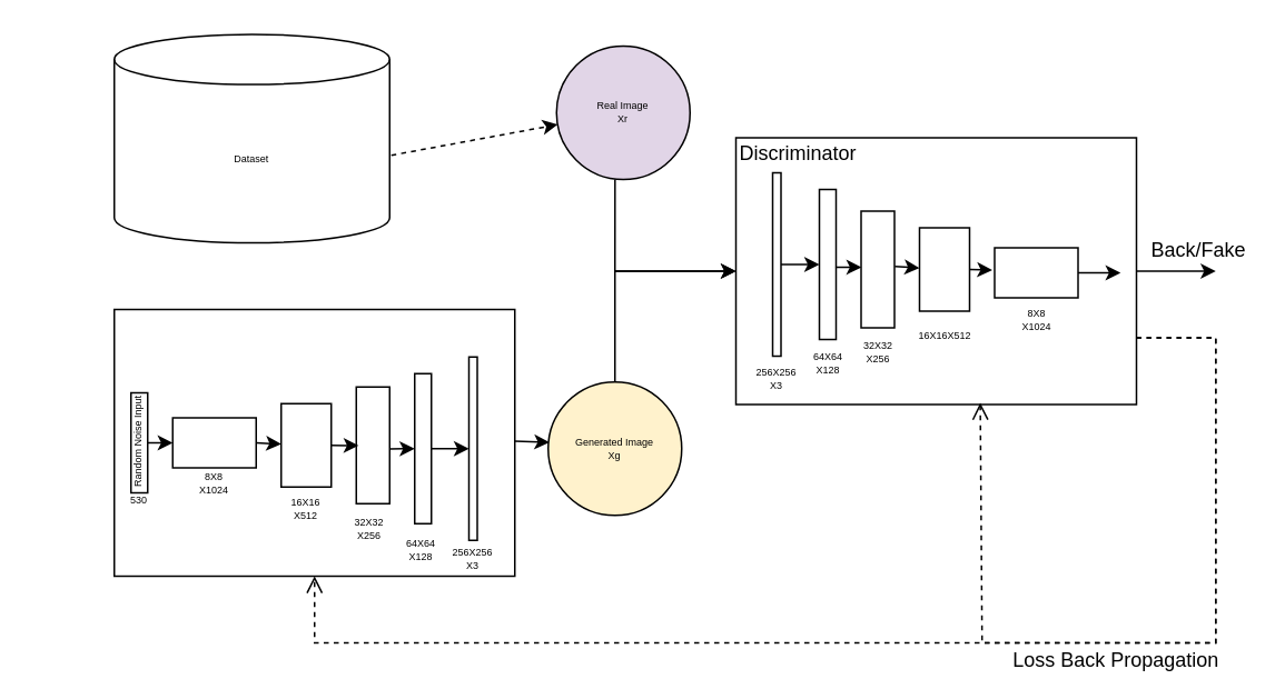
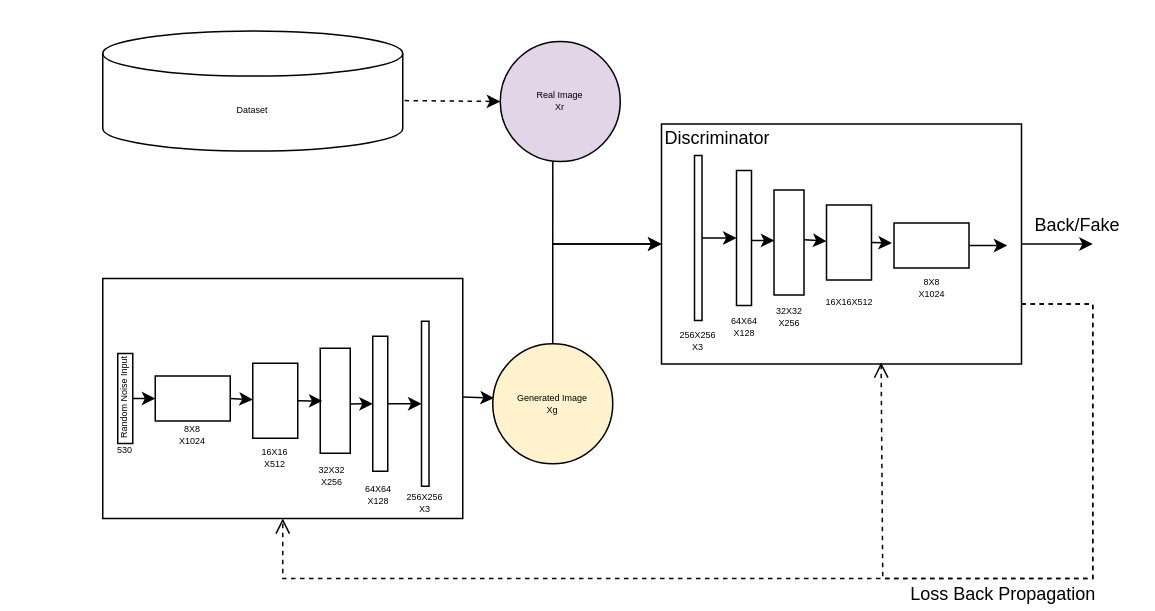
  <mxCell id="0" />
  <mxCell id="1" parent="0" />
  <mxCell id="2" value="" style="rounded=0;whiteSpace=wrap;html=1;" vertex="1" parent="1"><mxGeometry x="68" y="185" width="240" height="160" as="geometry" /></mxCell>
  <mxCell id="3" value="" style="rounded=0;whiteSpace=wrap;html=1;" vertex="1" parent="1"><mxGeometry x="78" y="235" width="10" height="60" as="geometry" /></mxCell>
  <mxCell id="4" value="&lt;font style=&quot;font-size: 6px;&quot;&gt;Random Noise Input&lt;/font&gt;" style="text;html=1;strokeColor=none;fillColor=none;align=center;verticalAlign=middle;whiteSpace=wrap;rounded=0;rotation=-90;" vertex="1" parent="1"><mxGeometry x="20.5" y="252.5" width="120" height="25" as="geometry" /></mxCell>
  <mxCell id="5" value="530" style="text;html=1;strokeColor=none;fillColor=none;align=center;verticalAlign=middle;whiteSpace=wrap;rounded=0;fontSize=6;" vertex="1" parent="1"><mxGeometry x="53" y="285" width="60" height="30" as="geometry" /></mxCell>
  <mxCell id="6" value="" style="rounded=0;whiteSpace=wrap;html=1;fontSize=6;" vertex="1" parent="1"><mxGeometry x="103" y="250" width="50" height="30" as="geometry" /></mxCell>
  <mxCell id="7" value="8X8&lt;br&gt;X1024" style="text;html=1;strokeColor=none;fillColor=none;align=center;verticalAlign=middle;whiteSpace=wrap;rounded=0;fontSize=6;" vertex="1" parent="1"><mxGeometry x="98" y="275" width="60" height="30" as="geometry" /></mxCell>
  <mxCell id="8" value="" style="rounded=0;whiteSpace=wrap;html=1;fontSize=6;" vertex="1" parent="1"><mxGeometry x="168" y="241.5" width="30" height="50" as="geometry" /></mxCell>
  <mxCell id="9" value="16X16&lt;br&gt;X512" style="text;html=1;strokeColor=none;fillColor=none;align=center;verticalAlign=middle;whiteSpace=wrap;rounded=0;fontSize=6;" vertex="1" parent="1"><mxGeometry x="153" y="290" width="60" height="30" as="geometry" /></mxCell>
  <mxCell id="10" value="" style="rounded=0;whiteSpace=wrap;html=1;fontSize=6;" vertex="1" parent="1"><mxGeometry x="213" y="231.5" width="20" height="70" as="geometry" /></mxCell>
  <mxCell id="11" value="32X32&lt;br&gt;X256" style="text;html=1;strokeColor=none;fillColor=none;align=center;verticalAlign=middle;whiteSpace=wrap;rounded=0;fontSize=6;" vertex="1" parent="1"><mxGeometry x="191" y="302" width="60" height="30" as="geometry" /></mxCell>
  <mxCell id="12" value="" style="rounded=0;whiteSpace=wrap;html=1;fontSize=6;" vertex="1" parent="1"><mxGeometry x="248" y="223.5" width="10" height="90" as="geometry" /></mxCell>
  <mxCell id="13" value="64X64&lt;br&gt;X128" style="text;html=1;strokeColor=none;fillColor=none;align=center;verticalAlign=middle;whiteSpace=wrap;rounded=0;fontSize=6;" vertex="1" parent="1"><mxGeometry x="221.5" y="315" width="60" height="30" as="geometry" /></mxCell>
  <mxCell id="14" value="" style="rounded=0;whiteSpace=wrap;html=1;fontSize=6;" vertex="1" parent="1"><mxGeometry x="280.5" y="213.5" width="5" height="110" as="geometry" /></mxCell>
  <mxCell id="15" value="256X256&lt;br&gt;X3" style="text;html=1;strokeColor=none;fillColor=none;align=center;verticalAlign=middle;whiteSpace=wrap;rounded=0;fontSize=6;" vertex="1" parent="1"><mxGeometry x="252.5" y="320" width="60" height="30" as="geometry" /></mxCell>
  <mxCell id="16" value="" style="endArrow=classic;html=1;rounded=0;fontSize=6;exitX=0.5;exitY=0.8;exitDx=0;exitDy=0;exitPerimeter=0;" edge="1" parent="1" source="4" target="6"><mxGeometry width="50" height="50" relative="1" as="geometry"><mxPoint x="168" y="295" as="sourcePoint" /><mxPoint x="218" y="245" as="targetPoint" /></mxGeometry></mxCell>
  <mxCell id="17" value="" style="endArrow=classic;html=1;rounded=0;fontSize=6;exitX=1;exitY=0.5;exitDx=0;exitDy=0;" edge="1" parent="1" source="6" target="8"><mxGeometry width="50" height="50" relative="1" as="geometry"><mxPoint x="168" y="295" as="sourcePoint" /><mxPoint x="218" y="245" as="targetPoint" /></mxGeometry></mxCell>
  <mxCell id="18" value="" style="endArrow=classic;html=1;rounded=0;fontSize=6;exitX=1;exitY=0.5;exitDx=0;exitDy=0;entryX=0.072;entryY=0.502;entryDx=0;entryDy=0;entryPerimeter=0;" edge="1" parent="1" target="10"><mxGeometry width="50" height="50" relative="1" as="geometry"><mxPoint x="198" y="266.5" as="sourcePoint" /><mxPoint x="208" y="267.5" as="targetPoint" /></mxGeometry></mxCell>
  <mxCell id="19" value="" style="endArrow=classic;html=1;rounded=0;fontSize=6;exitX=0.994;exitY=0.53;exitDx=0;exitDy=0;exitPerimeter=0;entryX=0;entryY=0.5;entryDx=0;entryDy=0;" edge="1" parent="1" source="10" target="12"><mxGeometry width="50" height="50" relative="1" as="geometry"><mxPoint x="168" y="295" as="sourcePoint" /><mxPoint x="218" y="245" as="targetPoint" /></mxGeometry></mxCell>
  <mxCell id="20" value="" style="endArrow=classic;html=1;rounded=0;fontSize=6;exitX=1;exitY=0.5;exitDx=0;exitDy=0;entryX=0;entryY=0.5;entryDx=0;entryDy=0;" edge="1" parent="1" source="12" target="14"><mxGeometry width="50" height="50" relative="1" as="geometry"><mxPoint x="168" y="295" as="sourcePoint" /><mxPoint x="218" y="245" as="targetPoint" /></mxGeometry></mxCell>
  <mxCell id="21" value="" style="group;rotation=-180;" vertex="1" connectable="0" parent="1"><mxGeometry x="435.5" y="77" width="244.5" height="165" as="geometry" /></mxCell>
  <mxCell id="22" value="" style="rounded=0;whiteSpace=wrap;html=1;rotation=-180;" vertex="1" parent="21"><mxGeometry x="5" y="5" width="240" height="160" as="geometry" /></mxCell>
  <mxCell id="23" value="Discriminator" style="text;html=1;strokeColor=none;fillColor=none;align=center;verticalAlign=middle;whiteSpace=wrap;rounded=0;rotation=0;" vertex="1" parent="21"><mxGeometry x="12.5" width="60" height="30" as="geometry" /></mxCell>
  <mxCell id="24" value="" style="rounded=0;whiteSpace=wrap;html=1;fontSize=6;rotation=-180;" vertex="1" parent="21"><mxGeometry x="160" y="71" width="50" height="30" as="geometry" /></mxCell>
  <mxCell id="25" value="8X8&lt;br&gt;X1024" style="text;html=1;strokeColor=none;fillColor=none;align=center;verticalAlign=middle;whiteSpace=wrap;rounded=0;fontSize=6;rotation=0;" vertex="1" parent="21"><mxGeometry x="155" y="100" width="60" height="30" as="geometry" /></mxCell>
  <mxCell id="26" value="" style="rounded=0;whiteSpace=wrap;html=1;fontSize=6;rotation=-180;" vertex="1" parent="21"><mxGeometry x="115" y="59" width="30" height="50" as="geometry" /></mxCell>
  <mxCell id="27" value="" style="rounded=0;whiteSpace=wrap;html=1;fontSize=6;rotation=-180;" vertex="1" parent="21"><mxGeometry x="80" y="49" width="20" height="70" as="geometry" /></mxCell>
  <mxCell id="28" value="32X32&lt;br&gt;X256" style="text;html=1;strokeColor=none;fillColor=none;align=center;verticalAlign=middle;whiteSpace=wrap;rounded=0;fontSize=6;rotation=0;" vertex="1" parent="21"><mxGeometry x="60" y="119" width="60" height="30" as="geometry" /></mxCell>
  <mxCell id="29" value="" style="rounded=0;whiteSpace=wrap;html=1;fontSize=6;rotation=-180;" vertex="1" parent="21"><mxGeometry x="55" y="36" width="10" height="90" as="geometry" /></mxCell>
  <mxCell id="30" value="64X64&lt;br&gt;X128" style="text;html=1;strokeColor=none;fillColor=none;align=center;verticalAlign=middle;whiteSpace=wrap;rounded=0;fontSize=6;rotation=0;" vertex="1" parent="21"><mxGeometry x="30" y="126" width="60" height="30" as="geometry" /></mxCell>
  <mxCell id="31" value="" style="rounded=0;whiteSpace=wrap;html=1;fontSize=6;rotation=-180;" vertex="1" parent="21"><mxGeometry x="27" y="26" width="5" height="110" as="geometry" /></mxCell>
  <mxCell id="32" value="256X256&lt;br&gt;X3" style="text;html=1;strokeColor=none;fillColor=none;align=center;verticalAlign=middle;whiteSpace=wrap;rounded=0;fontSize=6;rotation=0;" vertex="1" parent="21"><mxGeometry x="-0.5" y="135" width="60" height="30" as="geometry" /></mxCell>
  <mxCell id="33" value="" style="endArrow=classic;html=1;rounded=0;fontSize=6;exitX=0;exitY=0.5;exitDx=0;exitDy=0;" edge="1" parent="21" source="31" target="29"><mxGeometry width="50" height="50" relative="1" as="geometry"><mxPoint x="92.5" y="115" as="sourcePoint" /><mxPoint x="142.5" y="65" as="targetPoint" /></mxGeometry></mxCell>
  <mxCell id="34" value="" style="endArrow=classic;html=1;rounded=0;fontSize=6;exitX=0.036;exitY=0.482;exitDx=0;exitDy=0;exitPerimeter=0;entryX=0.989;entryY=0.519;entryDx=0;entryDy=0;entryPerimeter=0;" edge="1" parent="21" source="29" target="27"><mxGeometry width="50" height="50" relative="1" as="geometry"><mxPoint x="42" y="91" as="sourcePoint" /><mxPoint x="65" y="91" as="targetPoint" /></mxGeometry></mxCell>
  <mxCell id="35" value="" style="endArrow=classic;html=1;rounded=0;fontSize=6;exitX=-0.011;exitY=0.526;exitDx=0;exitDy=0;exitPerimeter=0;" edge="1" parent="21" source="27" target="26"><mxGeometry width="50" height="50" relative="1" as="geometry"><mxPoint x="110.75" y="82.38" as="sourcePoint" /><mxPoint x="112.5" y="82" as="targetPoint" /></mxGeometry></mxCell>
  <mxCell id="36" value="" style="endArrow=classic;html=1;rounded=0;fontSize=6;exitX=0;exitY=0.5;exitDx=0;exitDy=0;entryX=1.028;entryY=0.555;entryDx=0;entryDy=0;entryPerimeter=0;" edge="1" parent="21" source="26" target="24"><mxGeometry width="50" height="50" relative="1" as="geometry"><mxPoint x="155" y="83.88" as="sourcePoint" /><mxPoint x="178" y="83.88" as="targetPoint" /></mxGeometry></mxCell>
  <mxCell id="37" value="" style="endArrow=classic;html=1;rounded=0;fontSize=6;exitX=0;exitY=0.5;exitDx=0;exitDy=0;" edge="1" parent="21" source="24"><mxGeometry width="50" height="50" relative="1" as="geometry"><mxPoint x="215" y="85.88" as="sourcePoint" /><mxPoint x="235.5" y="86" as="targetPoint" /></mxGeometry></mxCell>
  <mxCell id="38" value="16X16X512" style="text;html=1;strokeColor=none;fillColor=none;align=center;verticalAlign=middle;whiteSpace=wrap;rounded=0;fontSize=6;rotation=0;" vertex="1" parent="21"><mxGeometry x="100" y="109" width="60" height="30" as="geometry" /></mxCell>
  <mxCell id="39" value="" style="html=1;verticalAlign=bottom;endArrow=open;dashed=1;endSize=8;rounded=0;fontSize=12;exitX=0;exitY=0.25;exitDx=0;exitDy=0;entryX=0.39;entryY=0.006;entryDx=0;entryDy=0;entryPerimeter=0;" edge="1" parent="21" source="22" target="22"><mxGeometry relative="1" as="geometry"><mxPoint x="22.5" y="148" as="sourcePoint" /><mxPoint x="-57.5" y="148" as="targetPoint" /><Array as="points"><mxPoint x="292.5" y="125" /><mxPoint x="292.5" y="308" /><mxPoint x="152.5" y="308" /></Array></mxGeometry></mxCell>
- <mxCell id="40" value="Dataset" style="shape=cylinder3;whiteSpace=wrap;html=1;boundedLbl=1;backgroundOutline=1;size=15;fontSize=6;" vertex="1" parent="1"><mxGeometry x="68" y="20" width="165" height="125" as="geometry" /></mxCell>
+ <mxCell id="40" value="Dataset" style="shape=cylinder3;whiteSpace=wrap;html=1;boundedLbl=1;backgroundOutline=1;size=15;fontSize=6;" vertex="1" parent="1"><mxGeometry x="68" y="20" width="200" height="80" as="geometry" /></mxCell>
  <mxCell id="41" value="Generated Image&lt;br&gt;Xg" style="ellipse;whiteSpace=wrap;html=1;aspect=fixed;fontSize=6;fillColor=#fff2cc;" vertex="1" parent="1"><mxGeometry x="328" y="228.5" width="80" height="80" as="geometry" /></mxCell>
  <mxCell id="42" value="Real Image&lt;br&gt;Xr" style="ellipse;whiteSpace=wrap;html=1;aspect=fixed;fontSize=6;fillColor=#e1d5e7;" vertex="1" parent="1"><mxGeometry x="333" y="27" width="80" height="80" as="geometry" /></mxCell>
  <mxCell id="43" value="" style="endArrow=classic;html=1;rounded=0;fontSize=6;exitX=1;exitY=0.5;exitDx=0;exitDy=0;entryX=0.009;entryY=0.453;entryDx=0;entryDy=0;entryPerimeter=0;" edge="1" parent="1" target="41"><mxGeometry width="50" height="50" relative="1" as="geometry"><mxPoint x="308" y="264" as="sourcePoint" /><mxPoint x="328.303" y="266.585" as="targetPoint" /></mxGeometry></mxCell>
  <mxCell id="44" value="" style="endArrow=classic;html=1;rounded=0;fontSize=6;exitX=1.006;exitY=0.58;exitDx=0;exitDy=0;exitPerimeter=0;dashed=1;" edge="1" parent="1" source="40" target="42"><mxGeometry width="50" height="50" relative="1" as="geometry"><mxPoint x="408" y="185" as="sourcePoint" /><mxPoint x="458" y="135" as="targetPoint" /></mxGeometry></mxCell>
  <mxCell id="45" value="" style="endArrow=classic;html=1;rounded=0;fontSize=6;exitX=0.5;exitY=0;exitDx=0;exitDy=0;entryX=1;entryY=0.5;entryDx=0;entryDy=0;" edge="1" parent="1" source="41" target="22"><mxGeometry width="50" height="50" relative="1" as="geometry"><mxPoint x="408" y="185" as="sourcePoint" /><mxPoint x="458" y="135" as="targetPoint" /><Array as="points"><mxPoint x="368" y="162" /></Array></mxGeometry></mxCell>
  <mxCell id="46" value="" style="endArrow=classic;html=1;rounded=0;fontSize=6;exitX=0.438;exitY=1;exitDx=0;exitDy=0;exitPerimeter=0;entryX=1;entryY=0.5;entryDx=0;entryDy=0;" edge="1" parent="1" source="42" target="22"><mxGeometry width="50" height="50" relative="1" as="geometry"><mxPoint x="408" y="185" as="sourcePoint" /><mxPoint x="458" y="135" as="targetPoint" /><Array as="points"><mxPoint x="368" y="162" /></Array></mxGeometry></mxCell>
  <mxCell id="47" value="" style="endArrow=classic;html=1;rounded=0;fontSize=6;exitX=0;exitY=0.5;exitDx=0;exitDy=0;" edge="1" parent="1" source="22"><mxGeometry width="50" height="50" relative="1" as="geometry"><mxPoint x="398" y="255" as="sourcePoint" /><mxPoint x="728" y="162" as="targetPoint" /></mxGeometry></mxCell>
  <mxCell id="48" value="&lt;font style=&quot;font-size: 12px;&quot;&gt;Back/Fake&lt;/font&gt;" style="text;html=1;strokeColor=none;fillColor=none;align=center;verticalAlign=middle;whiteSpace=wrap;rounded=0;fontSize=6;" vertex="1" parent="1"><mxGeometry x="688" y="135" width="60" height="30" as="geometry" /></mxCell>
  <mxCell id="49" value="Loss Back Propagation" style="html=1;verticalAlign=bottom;endArrow=open;dashed=1;endSize=8;rounded=0;fontSize=12;exitX=0;exitY=0.25;exitDx=0;exitDy=0;entryX=0.5;entryY=1;entryDx=0;entryDy=0;" edge="1" parent="1" source="22" target="2"><mxGeometry x="-0.283" y="20" relative="1" as="geometry"><mxPoint x="453" y="385" as="sourcePoint" /><mxPoint x="373" y="385" as="targetPoint" /><Array as="points"><mxPoint x="728" y="202" /><mxPoint x="728" y="385" /><mxPoint x="548" y="385" /><mxPoint x="188" y="385" /></Array><mxPoint as="offset" /></mxGeometry></mxCell>
